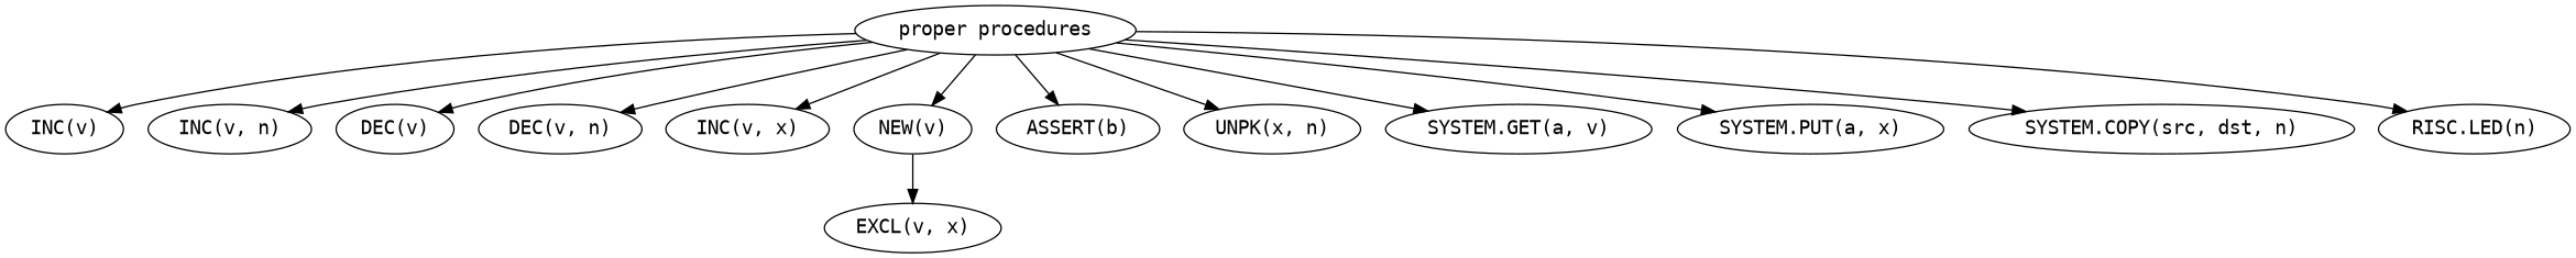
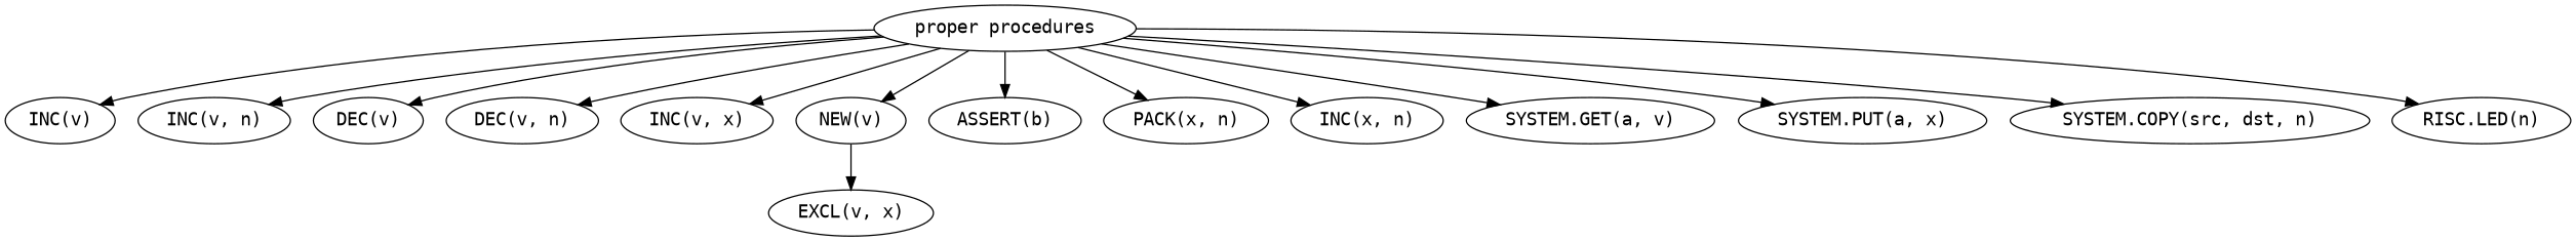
  digraph {
    fontname="DejaVu Sans Mono"
    node [fontname="DejaVu Sans Mono"]
    edge [fontname="DejaVu Sans Mono"]
    "proper procedures"
    "INC(v)"
    "INC(v, n)"
    "DEC(v)"
    "DEC(v, n)"
    n6 [label="INC(v, x)"]
    "NEW(v)"
    "ASSERT(b)"
-   "UNPK(x, n)"
+   "PACK(x, n)"
+   "UNPK(x, n)" [label="INC(x, n)"]
    "SYSTEM.GET(a, v)"
    "SYSTEM.PUT(a, x)"
    "SYSTEM.COPY(src, dst, n)"
    "RISC.LED(n)"
    "EXCL(v, x)"
    "proper procedures" -> "INC(v)"
    "proper procedures" -> "INC(v, n)"
    "proper procedures" -> "DEC(v)"
    "proper procedures" -> "DEC(v, n)"
    "proper procedures" -> n6
    "proper procedures" -> "NEW(v)"
    "proper procedures" -> "ASSERT(b)"
+   "proper procedures" -> "PACK(x, n)"
    "proper procedures" -> "UNPK(x, n)"
    "proper procedures" -> "SYSTEM.GET(a, v)"
    "proper procedures" -> "SYSTEM.PUT(a, x)"
    "proper procedures" -> "SYSTEM.COPY(src, dst, n)"
    "proper procedures" -> "RISC.LED(n)"
    "NEW(v)" -> "EXCL(v, x)"
  }
